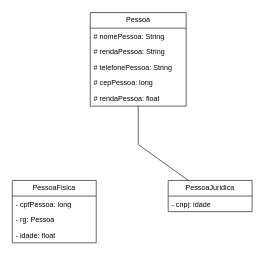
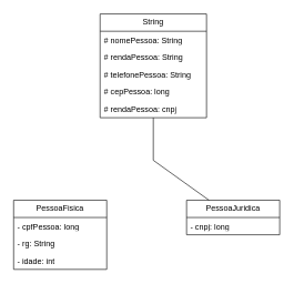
  <mxCell id="0" />
  <mxCell id="1" parent="0" />
- <mxCell id="2" value="Pessoa" style="swimlane;fontStyle=0;childLayout=stackLayout;horizontal=1;startSize=26;fillColor=none;horizontalStack=0;resizeParent=1;resizeParentMax=0;resizeLast=0;collapsible=1;marginBottom=0;whiteSpace=wrap;html=1;" vertex="1" parent="1"><mxGeometry x="150" y="20" width="160" height="156" as="geometry"><mxRectangle x="10" y="230" width="80" height="30" as="alternateBounds" /></mxGeometry></mxCell>
+ <mxCell id="2" value="String" style="swimlane;fontStyle=0;childLayout=stackLayout;horizontal=1;startSize=26;fillColor=none;horizontalStack=0;resizeParent=1;resizeParentMax=0;resizeLast=0;collapsible=1;marginBottom=0;whiteSpace=wrap;html=1;" vertex="1" parent="1"><mxGeometry x="150" y="20" width="160" height="156" as="geometry"><mxRectangle x="10" y="230" width="80" height="30" as="alternateBounds" /></mxGeometry></mxCell>
  <mxCell id="3" value="# nomePessoa: String" style="text;strokeColor=none;fillColor=none;align=left;verticalAlign=top;spacingLeft=4;spacingRight=4;overflow=hidden;rotatable=0;points=[[0,0.5],[1,0.5]];portConstraint=eastwest;whiteSpace=wrap;html=1;" vertex="1" parent="2"><mxGeometry y="26" width="160" height="26" as="geometry" /></mxCell>
  <mxCell id="4" value="# rendaPessoa: String" style="text;strokeColor=none;fillColor=none;align=left;verticalAlign=top;spacingLeft=4;spacingRight=4;overflow=hidden;rotatable=0;points=[[0,0.5],[1,0.5]];portConstraint=eastwest;whiteSpace=wrap;html=1;" vertex="1" parent="2"><mxGeometry y="52" width="160" height="26" as="geometry" /></mxCell>
  <mxCell id="5" value="# telefonePessoa: String" style="text;strokeColor=none;fillColor=none;align=left;verticalAlign=top;spacingLeft=4;spacingRight=4;overflow=hidden;rotatable=0;points=[[0,0.5],[1,0.5]];portConstraint=eastwest;whiteSpace=wrap;html=1;" vertex="1" parent="2"><mxGeometry y="78" width="160" height="26" as="geometry" /></mxCell>
  <mxCell id="6" value="# cepPessoa: long" style="text;strokeColor=none;fillColor=none;align=left;verticalAlign=top;spacingLeft=4;spacingRight=4;overflow=hidden;rotatable=0;points=[[0,0.5],[1,0.5]];portConstraint=eastwest;whiteSpace=wrap;html=1;" vertex="1" parent="2"><mxGeometry y="104" width="160" height="26" as="geometry" /></mxCell>
- <mxCell id="7" value="# rendaPessoa: float" style="text;strokeColor=none;fillColor=none;align=left;verticalAlign=top;spacingLeft=4;spacingRight=4;overflow=hidden;rotatable=0;points=[[0,0.5],[1,0.5]];portConstraint=eastwest;whiteSpace=wrap;html=1;" vertex="1" parent="2"><mxGeometry y="130" width="160" height="26" as="geometry" /></mxCell>
+ <mxCell id="7" value="# rendaPessoa: cnpj" style="text;strokeColor=none;fillColor=none;align=left;verticalAlign=top;spacingLeft=4;spacingRight=4;overflow=hidden;rotatable=0;points=[[0,0.5],[1,0.5]];portConstraint=eastwest;whiteSpace=wrap;html=1;" vertex="1" parent="2"><mxGeometry y="130" width="160" height="26" as="geometry" /></mxCell>
  <mxCell id="8" value="PessoaJuridica" style="swimlane;fontStyle=0;childLayout=stackLayout;horizontal=1;startSize=26;fillColor=none;horizontalStack=0;resizeParent=1;resizeParentMax=0;resizeLast=0;collapsible=1;marginBottom=0;whiteSpace=wrap;html=1;" vertex="1" parent="1"><mxGeometry x="280" y="300" width="140" height="52" as="geometry" /></mxCell>
- <mxCell id="9" value="- cnpj: idade" style="text;strokeColor=none;fillColor=none;align=left;verticalAlign=top;spacingLeft=4;spacingRight=4;overflow=hidden;rotatable=0;points=[[0,0.5],[1,0.5]];portConstraint=eastwest;whiteSpace=wrap;html=1;" vertex="1" parent="8"><mxGeometry y="26" width="140" height="26" as="geometry" /></mxCell>
+ <mxCell id="9" value="- cnpj: long" style="text;strokeColor=none;fillColor=none;align=left;verticalAlign=top;spacingLeft=4;spacingRight=4;overflow=hidden;rotatable=0;points=[[0,0.5],[1,0.5]];portConstraint=eastwest;whiteSpace=wrap;html=1;" vertex="1" parent="8"><mxGeometry y="26" width="140" height="26" as="geometry" /></mxCell>
  <mxCell id="10" value="PessoaFisica" style="swimlane;fontStyle=0;childLayout=stackLayout;horizontal=1;startSize=26;fillColor=none;horizontalStack=0;resizeParent=1;resizeParentMax=0;resizeLast=0;collapsible=1;marginBottom=0;whiteSpace=wrap;html=1;" vertex="1" parent="1"><mxGeometry x="20" y="300" width="140" height="104" as="geometry" /></mxCell>
  <mxCell id="11" value="- cpfPessoa: long" style="text;strokeColor=none;fillColor=none;align=left;verticalAlign=top;spacingLeft=4;spacingRight=4;overflow=hidden;rotatable=0;points=[[0,0.5],[1,0.5]];portConstraint=eastwest;whiteSpace=wrap;html=1;" vertex="1" parent="10"><mxGeometry y="26" width="140" height="26" as="geometry" /></mxCell>
- <mxCell id="12" value="- rg: Pessoa" style="text;strokeColor=none;fillColor=none;align=left;verticalAlign=top;spacingLeft=4;spacingRight=4;overflow=hidden;rotatable=0;points=[[0,0.5],[1,0.5]];portConstraint=eastwest;whiteSpace=wrap;html=1;" vertex="1" parent="10"><mxGeometry y="52" width="140" height="26" as="geometry" /></mxCell>
- <mxCell id="13" value="- idade: float" style="text;strokeColor=none;fillColor=none;align=left;verticalAlign=top;spacingLeft=4;spacingRight=4;overflow=hidden;rotatable=0;points=[[0,0.5],[1,0.5]];portConstraint=eastwest;whiteSpace=wrap;html=1;" vertex="1" parent="10"><mxGeometry y="78" width="140" height="26" as="geometry" /></mxCell>
+ <mxCell id="12" value="- rg: String" style="text;strokeColor=none;fillColor=none;align=left;verticalAlign=top;spacingLeft=4;spacingRight=4;overflow=hidden;rotatable=0;points=[[0,0.5],[1,0.5]];portConstraint=eastwest;whiteSpace=wrap;html=1;" vertex="1" parent="10"><mxGeometry y="52" width="140" height="26" as="geometry" /></mxCell>
+ <mxCell id="13" value="- idade: int" style="text;strokeColor=none;fillColor=none;align=left;verticalAlign=top;spacingLeft=4;spacingRight=4;overflow=hidden;rotatable=0;points=[[0,0.5],[1,0.5]];portConstraint=eastwest;whiteSpace=wrap;html=1;" vertex="1" parent="10"><mxGeometry y="78" width="140" height="26" as="geometry" /></mxCell>
  <mxCell id="14" value="" style="endArrow=none;endSize=16;endFill=0;html=1;rounded=0;" edge="1" parent="1" source="8" target="7"><mxGeometry width="160" relative="1" as="geometry"><mxPoint x="360" y="170" as="sourcePoint" /><mxPoint x="520" y="170" as="targetPoint" /><Array as="points"><mxPoint x="230" y="240" /></Array></mxGeometry></mxCell>
